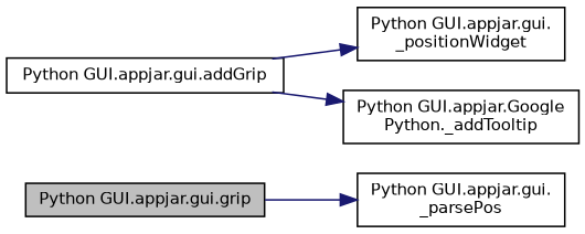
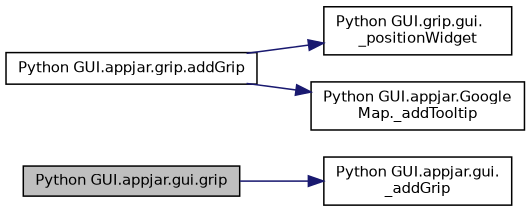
  digraph {
    rankdir=LR
    node [color=black fillcolor=white fontname=Helvetica fontsize=10 shape=record style=filled]
    edge [color=midnightblue fontname=Helvetica fontsize=10 labelfontname=Helvetica labelfontsize=10 style=solid]
    n1 [fillcolor=grey75 fontcolor=black height=0.2 label="Python GUI.appjar.gui.grip" width=0.4]
-   n2 [height=0.2 label="Python GUI.appjar.gui.\l_parsePos" width=0.4]
-   n3 [height=0.2 label="Python GUI.appjar.gui.addGrip" width=0.4]
-   n4 [height=0.2 label="Python GUI.appjar.gui.\l_positionWidget" width=0.4]
-   n5 [height=0.2 label="Python GUI.appjar.Google\lPython._addTooltip" width=0.4]
+   n2 [height=0.2 label="Python GUI.appjar.gui.\l_addGrip" width=0.4]
+   n3 [height=0.2 label="Python GUI.appjar.grip.addGrip" width=0.4]
+   n4 [height=0.2 label="Python GUI.grip.gui.\l_positionWidget" width=0.4]
+   n5 [height=0.2 label="Python GUI.appjar.Google\lMap._addTooltip" width=0.4]
    n1 -> n2
    n3 -> n4
    n3 -> n5
  }
